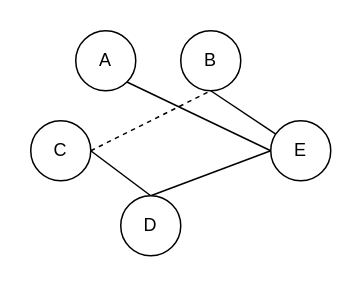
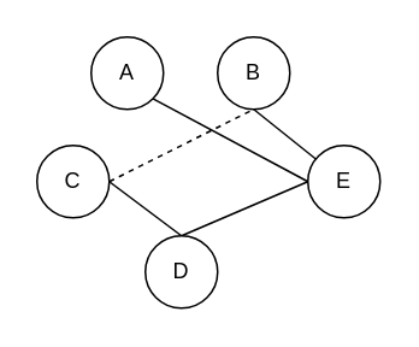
  <mxCell id="0" />
  <mxCell id="1" parent="0" />
  <mxCell id="2" style="rounded=0;orthogonalLoop=1;jettySize=auto;html=1;exitX=1;exitY=1;exitDx=0;exitDy=0;entryX=0;entryY=0.5;entryDx=0;entryDy=0;endArrow=none;endFill=0;" edge="1" parent="1" source="3" target="5"><mxGeometry relative="1" as="geometry" /></mxCell>
  <mxCell id="3" value="A" style="ellipse;whiteSpace=wrap;html=1;aspect=fixed;" vertex="1" parent="1"><mxGeometry x="50" y="20" width="40" height="40" as="geometry" /></mxCell>
  <mxCell id="4" style="rounded=0;orthogonalLoop=1;jettySize=auto;html=1;exitX=0;exitY=0.5;exitDx=0;exitDy=0;entryX=0.5;entryY=0;entryDx=0;entryDy=0;endArrow=none;endFill=0;" edge="1" parent="1" source="5" target="9"><mxGeometry relative="1" as="geometry" /></mxCell>
- <mxCell id="5" value="E" style="ellipse;whiteSpace=wrap;html=1;aspect=fixed;" vertex="1" parent="1"><mxGeometry x="180" y="80" width="40" height="40" as="geometry" /></mxCell>
+ <mxCell id="5" value="E" style="ellipse;whiteSpace=wrap;html=1;aspect=fixed;" vertex="1" parent="1"><mxGeometry x="170" y="80" width="40" height="40" as="geometry" /></mxCell>
  <mxCell id="6" style="rounded=0;orthogonalLoop=1;jettySize=auto;html=1;exitX=1;exitY=0.5;exitDx=0;exitDy=0;entryX=0.5;entryY=1;entryDx=0;entryDy=0;endArrow=none;endFill=0;dashed=1;" edge="1" parent="1" source="7" target="11"><mxGeometry relative="1" as="geometry" /></mxCell>
  <mxCell id="7" value="C" style="ellipse;whiteSpace=wrap;html=1;aspect=fixed;" vertex="1" parent="1"><mxGeometry x="20" y="80" width="40" height="40" as="geometry" /></mxCell>
  <mxCell id="8" style="rounded=0;orthogonalLoop=1;jettySize=auto;html=1;exitX=0.5;exitY=0;exitDx=0;exitDy=0;entryX=1;entryY=0.5;entryDx=0;entryDy=0;endArrow=none;endFill=0;" edge="1" parent="1" source="9" target="7"><mxGeometry relative="1" as="geometry" /></mxCell>
  <mxCell id="9" value="D" style="ellipse;whiteSpace=wrap;html=1;aspect=fixed;" vertex="1" parent="1"><mxGeometry x="80" y="130" width="40" height="40" as="geometry" /></mxCell>
  <mxCell id="10" style="rounded=0;orthogonalLoop=1;jettySize=auto;html=1;exitX=0.5;exitY=1;exitDx=0;exitDy=0;endArrow=none;endFill=0;" edge="1" parent="1" source="11" target="5"><mxGeometry relative="1" as="geometry" /></mxCell>
  <mxCell id="11" value="B" style="ellipse;whiteSpace=wrap;html=1;aspect=fixed;" vertex="1" parent="1"><mxGeometry x="120" y="20" width="40" height="40" as="geometry" /></mxCell>
